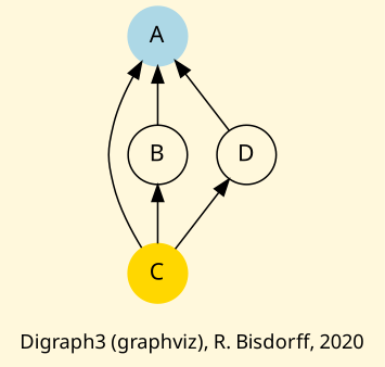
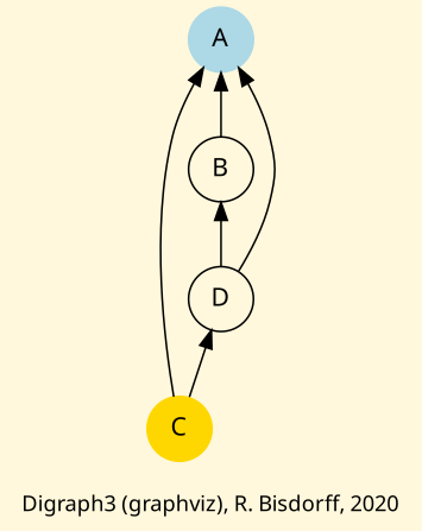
  digraph {
    bgcolor=cornsilk
    fontname="Noto Sans"
    fontsize=12
    label="\nDigraph3 (graphviz), R. Bisdorff, 2020"
    node [shape=circle fontname="Noto Sans"]
    edge [color=black dir=back fontname="Noto Sans"]
    n1 [color=gold label=C style=filled]
    n2 [color=lightblue label=A style=filled]
    n3 [label=B]
    n4 [label=D]
    subgraph sub_1 {
      rank=max
      n1
    }
    subgraph sub_2 {
      rank=min
      n2
    }
    n1 -> n4 [dir=forward]
    n2 -> n1
    n2 -> n3
    n2 -> n4
-   n3 -> n1
+   n3 -> n4
  }
